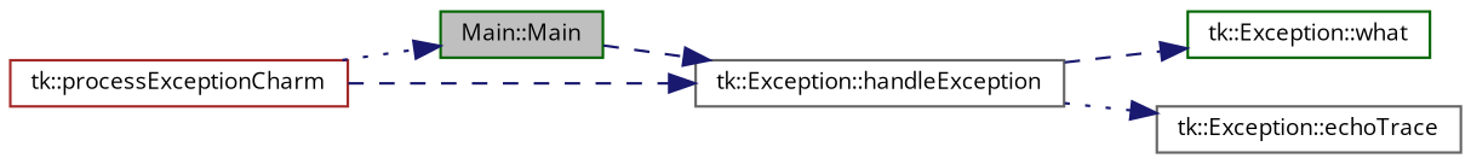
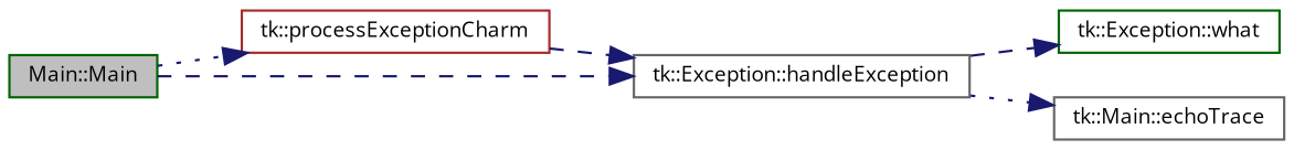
  digraph {
    fontname="Open Sans"
    rankdir=LR
    node [color=darkgreen fontname="Open Sans" fontsize=9 shape=record]
    edge [color=midnightblue fontname="Open Sans" fontsize=9 labelfontname="sans-serif" labelfontsize=9 style=dashed]
    n1 [fillcolor=grey75 fontcolor=black height=0.2 label="Main::Main" style=filled width=0.4]
    n2 [color=brown height=0.2 label="tk::processExceptionCharm" width=0.4]
    n3 [color=gray40 height=0.2 label="tk::Exception::handleException" width=0.4]
    n4 [height=0.2 label="tk::Exception::what" width=0.4]
-   n5 [color=gray40 height=0.2 label="tk::Exception::echoTrace" width=0.4]
-   n2 -> n1 [style=dotted]
+   n5 [color=gray40 height=0.2 label="tk::Main::echoTrace" width=0.4]
+   n1 -> n2 [style=dotted]
    n1 -> n3
    n2 -> n3
    n3 -> n4
    n3 -> n5 [style=dotted]
  }
